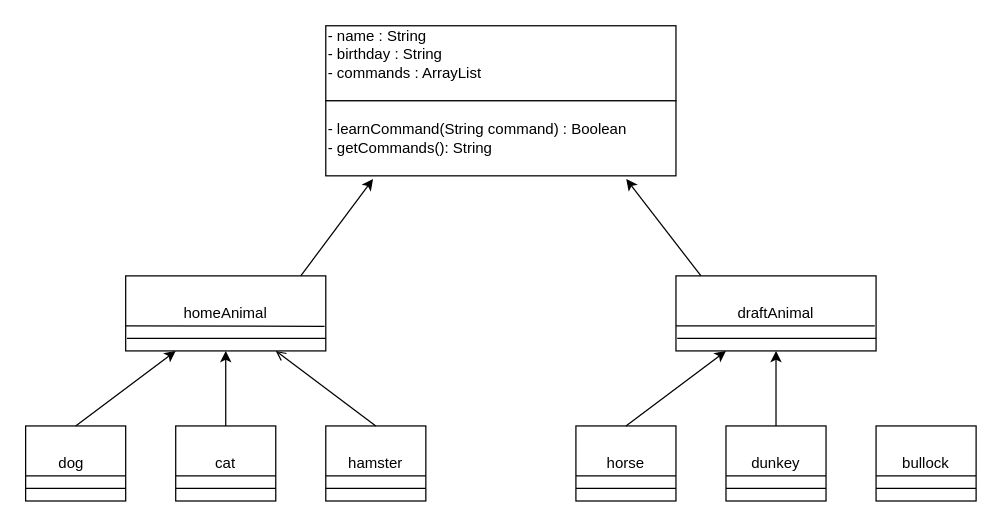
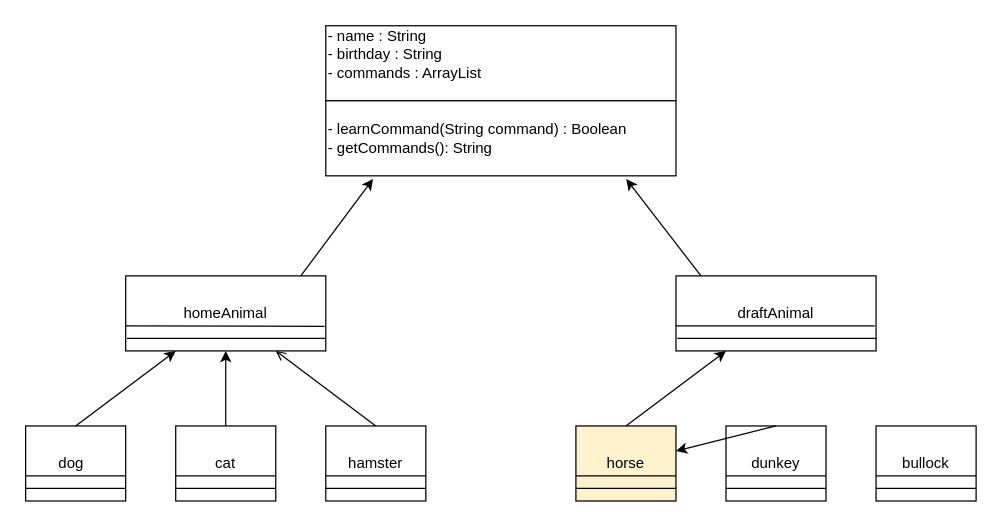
  <mxCell id="0" />
  <mxCell id="1" parent="0" />
  <mxCell id="2" value="&lt;div&gt;- name : String&lt;br&gt;&lt;/div&gt;&lt;div&gt;- birthday : String &lt;br&gt;&lt;/div&gt;&lt;div&gt;- commands : ArrayList&lt;/div&gt;&lt;div&gt;&lt;br&gt;&lt;/div&gt;" style="rounded=0;whiteSpace=wrap;html=1;align=left;" vertex="1" parent="1"><mxGeometry x="260" y="20" width="280" height="60" as="geometry" /></mxCell>
  <mxCell id="3" style="edgeStyle=orthogonalEdgeStyle;rounded=0;orthogonalLoop=1;jettySize=auto;html=1;exitX=0.5;exitY=1;exitDx=0;exitDy=0;" edge="1" parent="1" source="2" target="2"><mxGeometry relative="1" as="geometry" /></mxCell>
  <mxCell id="4" value="&lt;div&gt;- learnCommand(String command) : Boolean&lt;/div&gt;&lt;div&gt;- getCommands(): String&lt;br&gt;&lt;/div&gt;" style="rounded=0;whiteSpace=wrap;html=1;align=left;" vertex="1" parent="1"><mxGeometry x="260" y="80" width="280" height="60" as="geometry" /></mxCell>
  <mxCell id="5" value="homeAnimal" style="rounded=0;whiteSpace=wrap;html=1;align=center;" vertex="1" parent="1"><mxGeometry x="100" y="220" width="160" height="60" as="geometry" /></mxCell>
  <mxCell id="6" value="&lt;div&gt;draftAnimal&lt;/div&gt;" style="rounded=0;whiteSpace=wrap;html=1;align=center;" vertex="1" parent="1"><mxGeometry x="540" y="220" width="160" height="60" as="geometry" /></mxCell>
  <mxCell id="7" value="" style="endArrow=classic;html=1;rounded=0;entryX=0.135;entryY=1.043;entryDx=0;entryDy=0;entryPerimeter=0;" edge="1" parent="1" target="4"><mxGeometry width="50" height="50" relative="1" as="geometry"><mxPoint x="240" y="220" as="sourcePoint" /><mxPoint x="290" y="170" as="targetPoint" /></mxGeometry></mxCell>
  <mxCell id="8" value="" style="endArrow=classic;html=1;rounded=0;entryX=0.858;entryY=1.043;entryDx=0;entryDy=0;entryPerimeter=0;" edge="1" parent="1" target="4"><mxGeometry width="50" height="50" relative="1" as="geometry"><mxPoint x="560" y="220" as="sourcePoint" /><mxPoint x="440" y="150" as="targetPoint" /></mxGeometry></mxCell>
  <mxCell id="9" value="dog&lt;span style=&quot;white-space: pre;&quot;&gt;&#09;&lt;/span&gt;" style="rounded=0;whiteSpace=wrap;html=1;align=center;" vertex="1" parent="1"><mxGeometry y="340" width="80" height="60" as="geometry" x="20" /></mxCell>
  <mxCell id="10" value="cat" style="rounded=0;whiteSpace=wrap;html=1;align=center;" vertex="1" parent="1"><mxGeometry x="140" y="340" width="80" height="60" as="geometry" /></mxCell>
  <mxCell id="11" value="hamster" style="rounded=0;whiteSpace=wrap;html=1;align=center;" vertex="1" parent="1"><mxGeometry x="260" y="340" width="80" height="60" as="geometry" /></mxCell>
  <mxCell id="12" value="" style="endArrow=classic;html=1;rounded=0;entryX=0.25;entryY=1;entryDx=0;entryDy=0;" edge="1" parent="1" target="5"><mxGeometry width="50" height="50" relative="1" as="geometry"><mxPoint x="60" y="340" as="sourcePoint" /><mxPoint x="110" y="290" as="targetPoint" /></mxGeometry></mxCell>
  <mxCell id="13" value="" style="endArrow=classic;html=1;rounded=0;exitX=0.5;exitY=0;exitDx=0;exitDy=0;entryX=0.5;entryY=1;entryDx=0;entryDy=0;" edge="1" parent="1" source="10" target="5"><mxGeometry width="50" height="50" relative="1" as="geometry"><mxPoint x="200" y="370" as="sourcePoint" /><mxPoint x="250" y="320" as="targetPoint" /></mxGeometry></mxCell>
  <mxCell id="14" value="" style="endArrow=open;html=1;rounded=0;exitX=0.5;exitY=0;exitDx=0;exitDy=0;entryX=0.75;entryY=1;entryDx=0;entryDy=0;" edge="1" parent="1" source="11" target="5"><mxGeometry width="50" height="50" relative="1" as="geometry"><mxPoint x="200" y="370" as="sourcePoint" /><mxPoint x="250" y="320" as="targetPoint" /></mxGeometry></mxCell>
- <mxCell id="15" value="horse" style="rounded=0;whiteSpace=wrap;html=1;align=center;" vertex="1" parent="1"><mxGeometry x="460" y="340" width="80" height="60" as="geometry" /></mxCell>
+ <mxCell id="15" value="horse" style="rounded=0;whiteSpace=wrap;html=1;align=center;fillColor=#fff2cc;" vertex="1" parent="1"><mxGeometry x="460" y="340" width="80" height="60" as="geometry" /></mxCell>
  <mxCell id="16" value="dunkey" style="rounded=0;whiteSpace=wrap;html=1;align=center;" vertex="1" parent="1"><mxGeometry x="580" y="340" width="80" height="60" as="geometry" /></mxCell>
  <mxCell id="17" value="bullock" style="rounded=0;whiteSpace=wrap;html=1;align=center;" vertex="1" parent="1"><mxGeometry x="700" y="340" width="80" height="60" as="geometry" /></mxCell>
  <mxCell id="18" value="" style="endArrow=classic;html=1;rounded=0;entryX=0.25;entryY=1;entryDx=0;entryDy=0;" edge="1" parent="1" target="6"><mxGeometry width="50" height="50" relative="1" as="geometry"><mxPoint x="500" y="340" as="sourcePoint" /><mxPoint x="550" y="290" as="targetPoint" /></mxGeometry></mxCell>
- <mxCell id="19" value="" style="endArrow=classic;html=1;rounded=0;exitX=0.5;exitY=0;exitDx=0;exitDy=0;entryX=0.5;entryY=1;entryDx=0;entryDy=0;" edge="1" parent="1" source="16" target="6"><mxGeometry width="50" height="50" relative="1" as="geometry"><mxPoint x="680" y="370" as="sourcePoint" /><mxPoint x="730" y="320" as="targetPoint" /></mxGeometry></mxCell>
+ <mxCell id="19" value="" style="endArrow=classic;html=1;rounded=0;exitX=0.5;exitY=0;exitDx=0;exitDy=0;" edge="1" parent="1" source="16" target="15"><mxGeometry width="50" height="50" relative="1" as="geometry"><mxPoint x="680" y="370" as="sourcePoint" /><mxPoint x="730" y="320" as="targetPoint" /></mxGeometry></mxCell>
  <mxCell id="20" value="" style="endArrow=none;html=1;rounded=0;entryX=0.994;entryY=0.672;entryDx=0;entryDy=0;entryPerimeter=0;" edge="1" parent="1" target="5"><mxGeometry width="50" height="50" relative="1" as="geometry"><mxPoint x="100" y="260" as="sourcePoint" /><mxPoint x="220" y="260" as="targetPoint" /></mxGeometry></mxCell>
  <mxCell id="21" value="" style="endArrow=none;html=1;rounded=0;entryX=0.994;entryY=0.672;entryDx=0;entryDy=0;entryPerimeter=0;" edge="1" parent="1"><mxGeometry width="50" height="50" relative="1" as="geometry"><mxPoint x="101" y="270" as="sourcePoint" /><mxPoint x="260" y="270" as="targetPoint" /></mxGeometry></mxCell>
  <mxCell id="22" value="" style="endArrow=none;html=1;rounded=0;entryX=0.994;entryY=0.672;entryDx=0;entryDy=0;entryPerimeter=0;" edge="1" parent="1"><mxGeometry width="50" height="50" relative="1" as="geometry"><mxPoint x="540" y="260" as="sourcePoint" /><mxPoint x="699" y="260" as="targetPoint" /></mxGeometry></mxCell>
  <mxCell id="23" value="" style="endArrow=none;html=1;rounded=0;entryX=0.994;entryY=0.672;entryDx=0;entryDy=0;entryPerimeter=0;" edge="1" parent="1"><mxGeometry width="50" height="50" relative="1" as="geometry"><mxPoint x="541" y="270" as="sourcePoint" /><mxPoint x="700" y="270" as="targetPoint" /></mxGeometry></mxCell>
  <mxCell id="24" value="" style="endArrow=none;html=1;rounded=0;" edge="1" parent="1"><mxGeometry width="50" height="50" relative="1" as="geometry"><mxPoint x="460" y="380" as="sourcePoint" /><mxPoint x="540" y="380" as="targetPoint" /></mxGeometry></mxCell>
  <mxCell id="25" value="" style="endArrow=none;html=1;rounded=0;" edge="1" parent="1"><mxGeometry width="50" height="50" relative="1" as="geometry"><mxPoint x="460" y="390" as="sourcePoint" /><mxPoint x="540" y="390" as="targetPoint" /></mxGeometry></mxCell>
  <mxCell id="26" value="" style="endArrow=none;html=1;rounded=0;" edge="1" parent="1"><mxGeometry width="50" height="50" relative="1" as="geometry"><mxPoint x="580" y="380" as="sourcePoint" /><mxPoint x="660" y="380" as="targetPoint" /></mxGeometry></mxCell>
  <mxCell id="27" value="" style="endArrow=none;html=1;rounded=0;" edge="1" parent="1"><mxGeometry width="50" height="50" relative="1" as="geometry"><mxPoint x="580" y="390" as="sourcePoint" /><mxPoint x="660" y="390" as="targetPoint" /></mxGeometry></mxCell>
  <mxCell id="28" value="" style="endArrow=none;html=1;rounded=0;" edge="1" parent="1"><mxGeometry width="50" height="50" relative="1" as="geometry"><mxPoint x="700" y="380" as="sourcePoint" /><mxPoint x="780" y="380" as="targetPoint" /></mxGeometry></mxCell>
  <mxCell id="29" value="" style="endArrow=none;html=1;rounded=0;" edge="1" parent="1"><mxGeometry width="50" height="50" relative="1" as="geometry"><mxPoint x="700" y="390" as="sourcePoint" /><mxPoint x="780" y="390" as="targetPoint" /></mxGeometry></mxCell>
  <mxCell id="30" value="" style="endArrow=none;html=1;rounded=0;" edge="1" parent="1"><mxGeometry width="50" height="50" relative="1" as="geometry"><mxPoint x="260" y="380" as="sourcePoint" /><mxPoint x="340" y="380" as="targetPoint" /></mxGeometry></mxCell>
  <mxCell id="31" value="" style="endArrow=none;html=1;rounded=0;" edge="1" parent="1"><mxGeometry width="50" height="50" relative="1" as="geometry"><mxPoint x="260" y="390" as="sourcePoint" /><mxPoint x="340" y="390" as="targetPoint" /></mxGeometry></mxCell>
  <mxCell id="32" value="" style="endArrow=none;html=1;rounded=0;" edge="1" parent="1"><mxGeometry width="50" height="50" relative="1" as="geometry"><mxPoint x="140" y="380" as="sourcePoint" /><mxPoint x="220" y="380" as="targetPoint" /></mxGeometry></mxCell>
  <mxCell id="33" value="" style="endArrow=none;html=1;rounded=0;" edge="1" parent="1"><mxGeometry width="50" height="50" relative="1" as="geometry"><mxPoint x="140" y="390" as="sourcePoint" /><mxPoint x="220" y="390" as="targetPoint" /></mxGeometry></mxCell>
  <mxCell id="34" value="" style="endArrow=none;html=1;rounded=0;" edge="1" parent="1"><mxGeometry width="50" height="50" relative="1" as="geometry"><mxPoint y="380" as="sourcePoint" x="20" /><mxPoint x="100" y="380" as="targetPoint" /></mxGeometry></mxCell>
  <mxCell id="35" value="" style="endArrow=none;html=1;rounded=0;" edge="1" parent="1"><mxGeometry width="50" height="50" relative="1" as="geometry"><mxPoint y="390" as="sourcePoint" x="20" /><mxPoint x="100" y="390" as="targetPoint" /></mxGeometry></mxCell>
